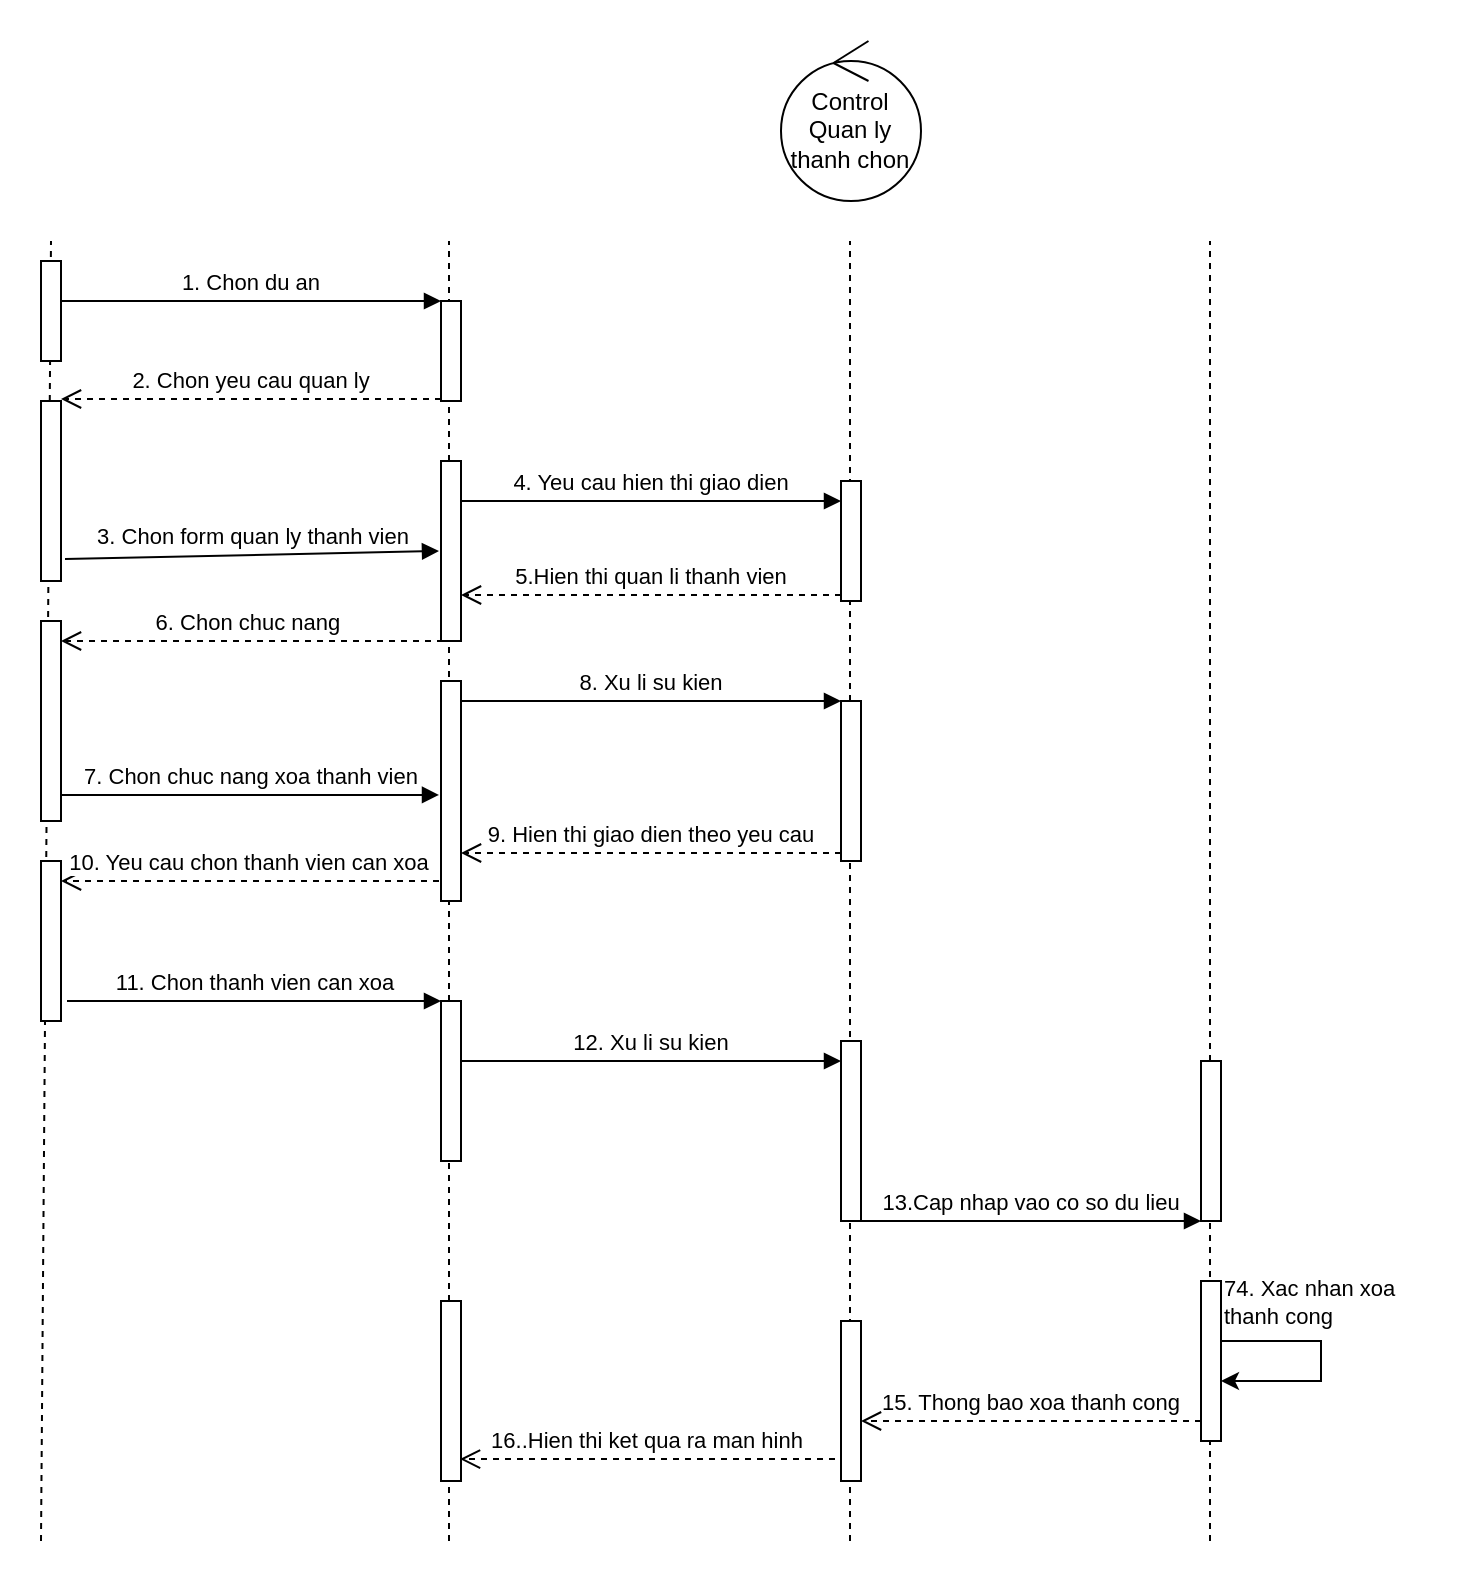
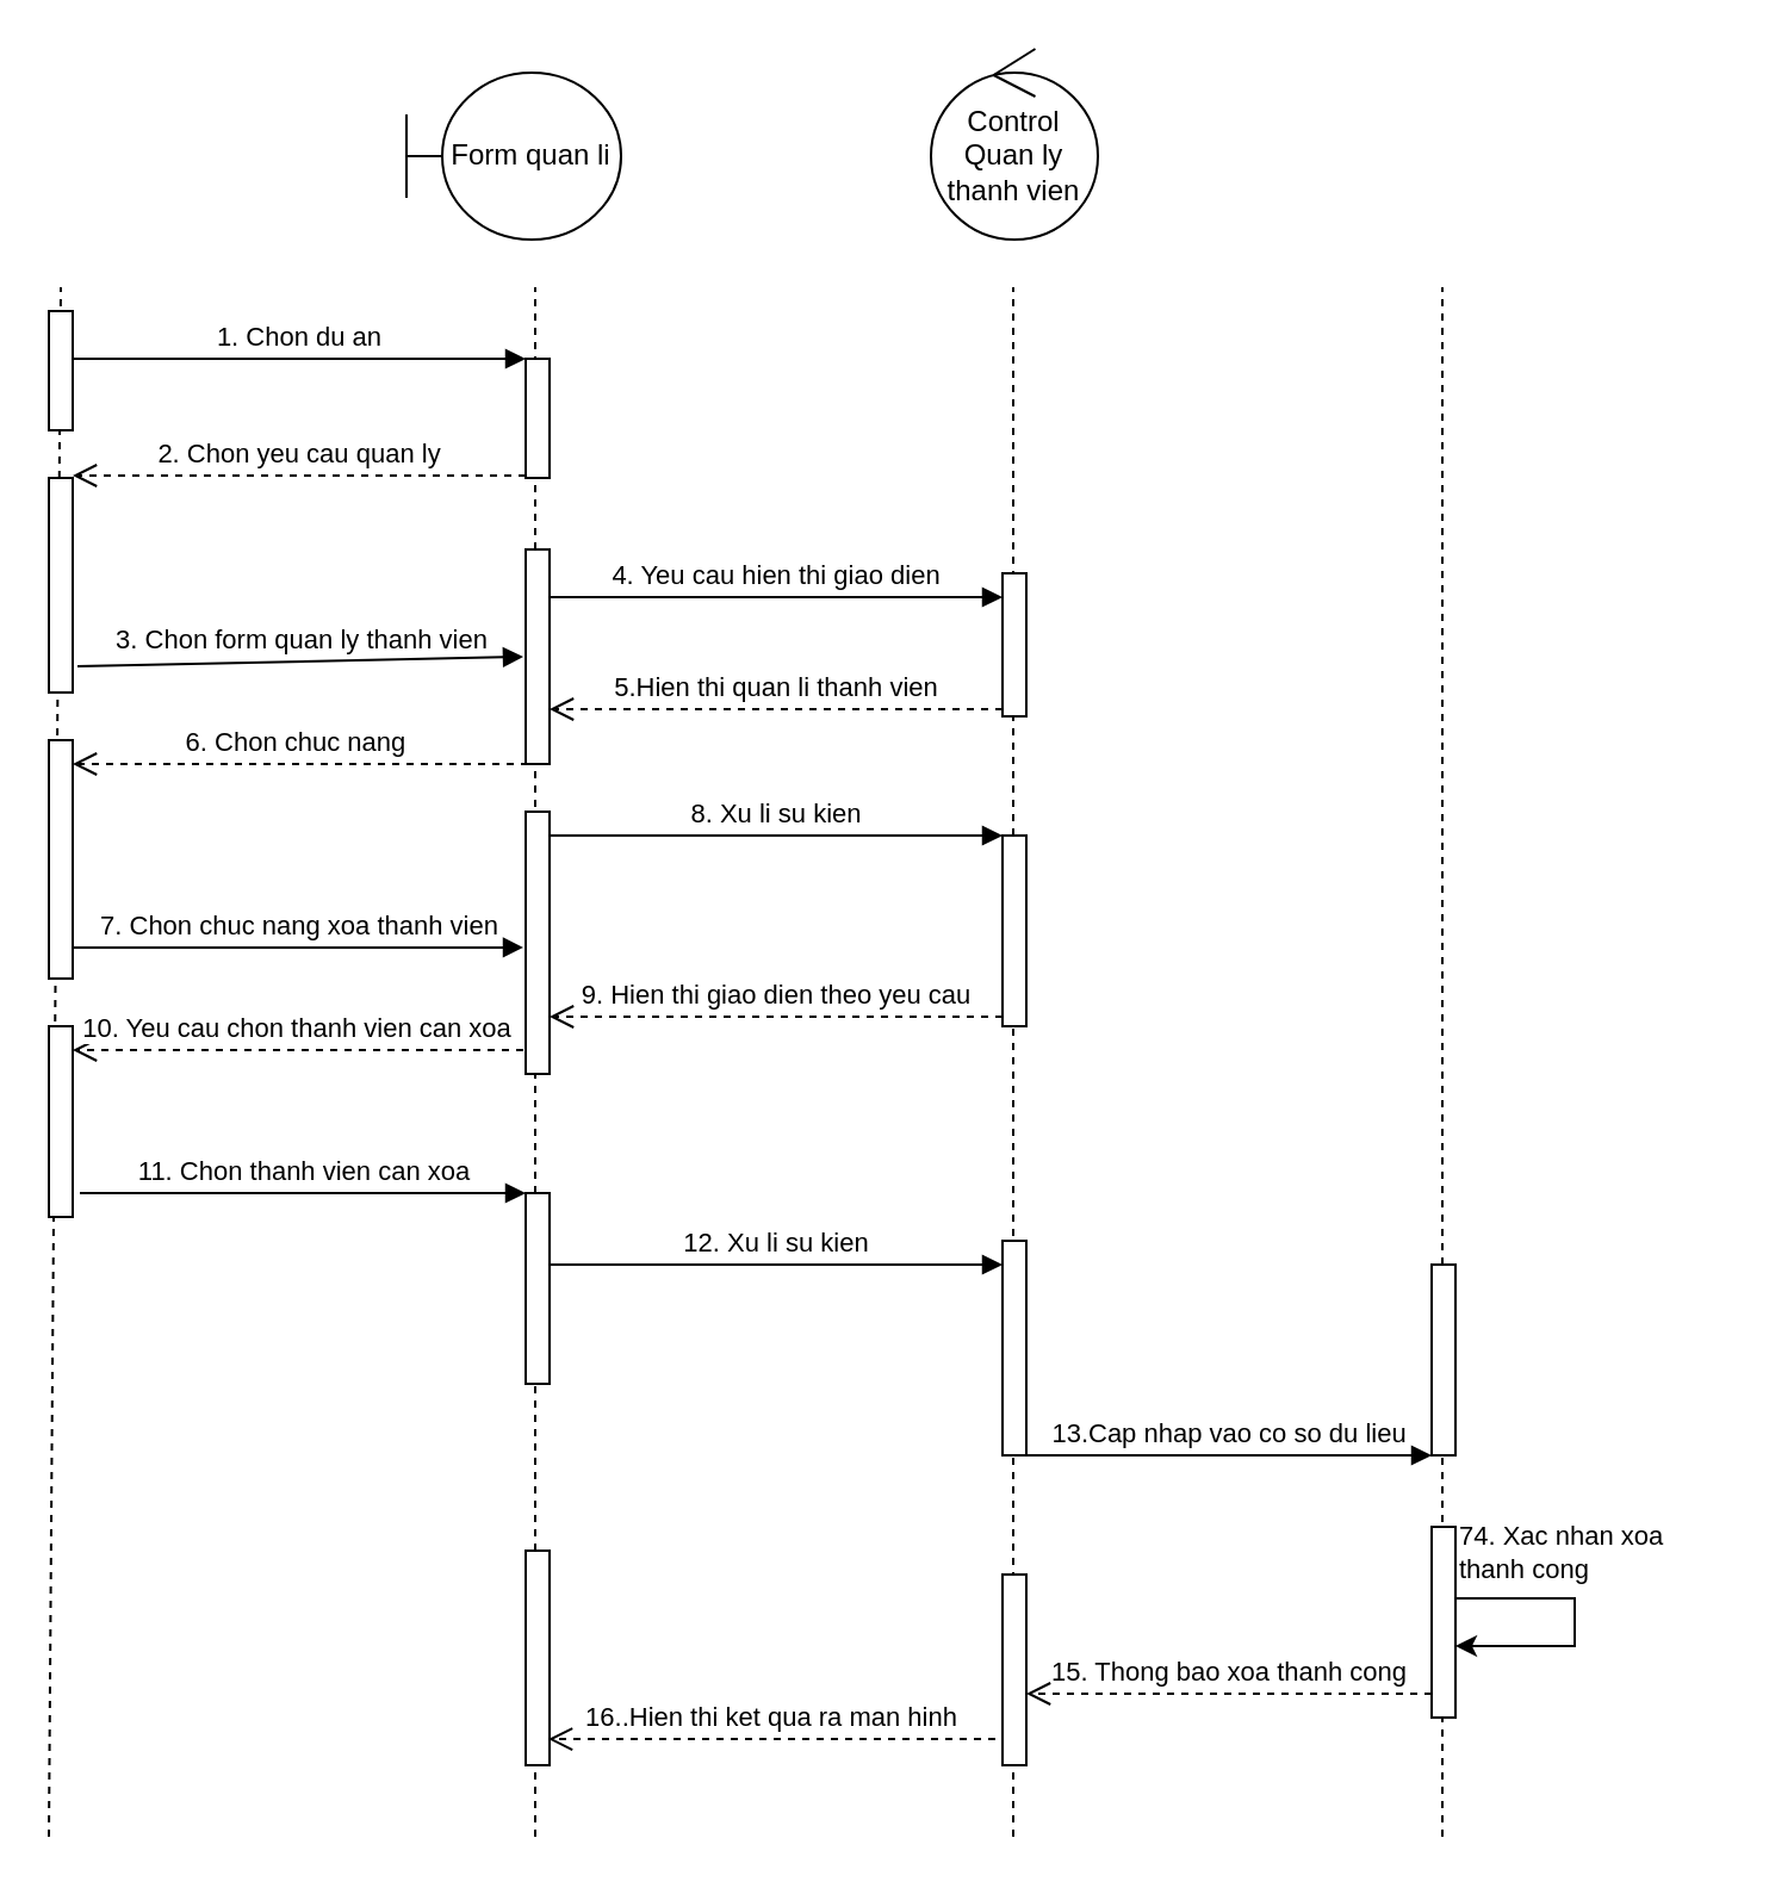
  <mxCell id="0" />
  <mxCell id="1" parent="0" />
  <mxCell id="2" value="" style="endArrow=none;dashed=1;html=1;rounded=0;fontSize=11;startArrow=none;" parent="1" edge="1"><mxGeometry width="50" height="50" relative="1" as="geometry"><mxPoint x="424.5" y="770" as="sourcePoint" /><mxPoint x="424.5" y="120" as="targetPoint" /></mxGeometry></mxCell>
  <mxCell id="3" value="" style="endArrow=none;dashed=1;html=1;rounded=0;fontSize=11;startArrow=none;" parent="1" edge="1"><mxGeometry width="50" height="50" relative="1" as="geometry"><mxPoint x="604.5" y="770" as="sourcePoint" /><mxPoint x="604.5" y="120" as="targetPoint" /></mxGeometry></mxCell>
  <mxCell id="4" value="" style="endArrow=none;dashed=1;html=1;rounded=0;fontSize=11;startArrow=none;" parent="1" edge="1"><mxGeometry width="50" height="50" relative="1" as="geometry"><mxPoint x="20" y="770" as="sourcePoint" /><mxPoint x="25" y="120" as="targetPoint" /></mxGeometry></mxCell>
  <mxCell id="5" value="" style="endArrow=none;dashed=1;html=1;rounded=0;fontSize=11;startArrow=none;" parent="1" edge="1"><mxGeometry width="50" height="50" relative="1" as="geometry"><mxPoint x="224" y="770" as="sourcePoint" /><mxPoint x="224" y="120" as="targetPoint" /></mxGeometry></mxCell>
- <mxCell id="7" value="Control Quan ly thanh chon" style="ellipse;shape=umlControl;whiteSpace=wrap;html=1;" parent="1" vertex="1"><mxGeometry x="390" y="20" width="70" height="80" as="geometry" /></mxCell>
+ <mxCell id="6" value="Form quan li" style="shape=umlBoundary;whiteSpace=wrap;html=1;" parent="1" vertex="1"><mxGeometry x="170" y="30" width="90" height="70" as="geometry" /></mxCell>
+ <mxCell id="7" value="Control Quan ly thanh vien" style="ellipse;shape=umlControl;whiteSpace=wrap;html=1;" parent="1" vertex="1"><mxGeometry x="390" y="20" width="70" height="80" as="geometry" /></mxCell>
  <mxCell id="8" value="" style="html=1;points=[];perimeter=orthogonalPerimeter;" parent="1" vertex="1"><mxGeometry x="220" y="230" width="10" height="90" as="geometry" /></mxCell>
  <mxCell id="9" value="3. Chon form quan ly thanh vien" style="html=1;verticalAlign=bottom;endArrow=block;entryX=-0.1;entryY=0.5;rounded=0;exitX=1.2;exitY=0.878;exitDx=0;exitDy=0;exitPerimeter=0;entryDx=0;entryDy=0;entryPerimeter=0;" parent="1" target="8" edge="1" source="11"><mxGeometry relative="1" as="geometry"><mxPoint x="20" y="230" as="sourcePoint" /></mxGeometry></mxCell>
  <mxCell id="10" value="6. Chon chuc nang&amp;nbsp;" style="html=1;verticalAlign=bottom;endArrow=open;dashed=1;endSize=8;exitX=0.1;exitY=1;rounded=0;exitDx=0;exitDy=0;exitPerimeter=0;" parent="1" source="8" edge="1"><mxGeometry relative="1" as="geometry"><mxPoint x="30" y="320" as="targetPoint" /></mxGeometry></mxCell>
  <mxCell id="11" value="" style="html=1;points=[];perimeter=orthogonalPerimeter;" parent="1" vertex="1"><mxGeometry x="20" y="200" width="10" height="90" as="geometry" /></mxCell>
  <mxCell id="12" value="" style="html=1;points=[];perimeter=orthogonalPerimeter;" parent="1" vertex="1"><mxGeometry x="420" y="240" width="10" height="60" as="geometry" /></mxCell>
  <mxCell id="13" value="4. Yeu cau hien thi giao dien" style="html=1;verticalAlign=bottom;endArrow=block;rounded=0;" parent="1" source="8" edge="1"><mxGeometry relative="1" as="geometry"><mxPoint x="230" y="240" as="sourcePoint" /><mxPoint x="420" y="250" as="targetPoint" /></mxGeometry></mxCell>
  <mxCell id="14" value="5.Hien thi quan li thanh vien" style="html=1;verticalAlign=bottom;endArrow=open;dashed=1;endSize=8;exitX=0;exitY=0.95;rounded=0;" parent="1" source="12" edge="1"><mxGeometry relative="1" as="geometry"><mxPoint x="230" y="297" as="targetPoint" /></mxGeometry></mxCell>
  <mxCell id="15" value="" style="html=1;points=[];perimeter=orthogonalPerimeter;" parent="1" vertex="1"><mxGeometry x="20" y="310" width="10" height="100" as="geometry" /></mxCell>
  <mxCell id="16" value="" style="html=1;points=[];perimeter=orthogonalPerimeter;" parent="1" vertex="1"><mxGeometry x="420" y="350" width="10" height="80" as="geometry" /></mxCell>
  <mxCell id="17" value="8. Xu li su kien" style="html=1;verticalAlign=bottom;endArrow=block;entryX=0;entryY=0;rounded=0;" parent="1" target="16" edge="1"><mxGeometry relative="1" as="geometry"><mxPoint x="230" y="350" as="sourcePoint" /></mxGeometry></mxCell>
  <mxCell id="18" value="9. Hien thi giao dien theo yeu cau" style="html=1;verticalAlign=bottom;endArrow=open;dashed=1;endSize=8;exitX=0;exitY=0.95;rounded=0;" parent="1" source="16" edge="1"><mxGeometry relative="1" as="geometry"><mxPoint x="230" y="426" as="targetPoint" /></mxGeometry></mxCell>
  <mxCell id="19" value="" style="html=1;points=[];perimeter=orthogonalPerimeter;" parent="1" vertex="1"><mxGeometry x="220" y="340" width="10" height="110" as="geometry" /></mxCell>
  <mxCell id="20" value="7. Chon chuc nang xoa thanh vien" style="html=1;verticalAlign=bottom;endArrow=block;rounded=0;entryX=-0.1;entryY=0.518;entryDx=0;entryDy=0;entryPerimeter=0;exitX=1;exitY=0.87;exitDx=0;exitDy=0;exitPerimeter=0;" parent="1" source="15" target="19" edge="1"><mxGeometry relative="1" as="geometry"><mxPoint x="40" y="390" as="sourcePoint" /><mxPoint x="220" y="365" as="targetPoint" /></mxGeometry></mxCell>
  <mxCell id="21" value="10. Yeu cau chon thanh vien can xoa" style="html=1;verticalAlign=bottom;endArrow=open;dashed=1;endSize=8;exitX=-0.1;exitY=0.909;rounded=0;exitDx=0;exitDy=0;exitPerimeter=0;" parent="1" source="19" edge="1"><mxGeometry relative="1" as="geometry"><mxPoint x="30" y="440" as="targetPoint" /></mxGeometry></mxCell>
  <mxCell id="22" value="" style="html=1;points=[];perimeter=orthogonalPerimeter;" parent="1" vertex="1"><mxGeometry x="220" y="500" width="10" height="80" as="geometry" /></mxCell>
  <mxCell id="23" value="11. Chon thanh vien can xoa" style="html=1;verticalAlign=bottom;startArrow=none;endArrow=block;startSize=8;rounded=0;startFill=0;" parent="1" target="22" edge="1"><mxGeometry relative="1" as="geometry"><mxPoint x="33" y="500" as="sourcePoint" /></mxGeometry></mxCell>
  <mxCell id="24" value="" style="html=1;points=[];perimeter=orthogonalPerimeter;" parent="1" vertex="1"><mxGeometry x="20" y="430" width="10" height="80" as="geometry" /></mxCell>
  <mxCell id="25" value="12. Xu li su kien" style="html=1;verticalAlign=bottom;startArrow=none;endArrow=block;startSize=8;rounded=0;exitX=1;exitY=0.375;exitDx=0;exitDy=0;exitPerimeter=0;startFill=0;" parent="1" source="22" edge="1"><mxGeometry relative="1" as="geometry"><mxPoint x="360" y="530" as="sourcePoint" /><mxPoint x="420" y="530" as="targetPoint" /></mxGeometry></mxCell>
  <mxCell id="26" value="" style="html=1;points=[];perimeter=orthogonalPerimeter;" parent="1" vertex="1"><mxGeometry x="420" y="520" width="10" height="90" as="geometry" /></mxCell>
  <mxCell id="27" value="" style="html=1;points=[];perimeter=orthogonalPerimeter;" parent="1" vertex="1"><mxGeometry x="600" y="530" width="10" height="80" as="geometry" /></mxCell>
  <mxCell id="28" value="13.Cap nhap vao co so du lieu" style="html=1;verticalAlign=bottom;startArrow=none;endArrow=block;startSize=8;rounded=0;startFill=0;" parent="1" target="27" edge="1"><mxGeometry relative="1" as="geometry"><mxPoint x="430" y="610" as="sourcePoint" /></mxGeometry></mxCell>
  <mxCell id="29" value="" style="html=1;points=[];perimeter=orthogonalPerimeter;" parent="1" vertex="1"><mxGeometry x="600" y="640" width="10" height="80" as="geometry" /></mxCell>
  <mxCell id="30" style="edgeStyle=orthogonalEdgeStyle;rounded=0;orthogonalLoop=1;jettySize=auto;html=1;startArrow=none;startFill=0;" parent="1" source="29" target="29" edge="1"><mxGeometry relative="1" as="geometry"><Array as="points"><mxPoint x="660" y="680" /></Array></mxGeometry></mxCell>
  <mxCell id="31" value="15. Thong bao xoa thanh cong" style="html=1;verticalAlign=bottom;endArrow=open;dashed=1;endSize=8;rounded=0;" parent="1" edge="1"><mxGeometry relative="1" as="geometry"><mxPoint x="600" y="710" as="sourcePoint" /><mxPoint x="430" y="710" as="targetPoint" /></mxGeometry></mxCell>
  <mxCell id="32" value="" style="html=1;points=[];perimeter=orthogonalPerimeter;" parent="1" vertex="1"><mxGeometry x="420" y="660" width="10" height="80" as="geometry" /></mxCell>
  <mxCell id="33" value="" style="html=1;points=[];perimeter=orthogonalPerimeter;" parent="1" vertex="1"><mxGeometry x="220" y="650" width="10" height="90" as="geometry" /></mxCell>
  <mxCell id="34" value="16..Hien thi ket qua ra man hinh" style="html=1;verticalAlign=bottom;endArrow=open;dashed=1;endSize=8;rounded=0;exitX=-0.3;exitY=0.863;exitDx=0;exitDy=0;exitPerimeter=0;" parent="1" source="32" edge="1"><mxGeometry relative="1" as="geometry"><mxPoint x="400" y="730" as="sourcePoint" /><mxPoint x="229.5" y="729.04" as="targetPoint" /></mxGeometry></mxCell>
  <mxCell id="35" value="" style="html=1;points=[];perimeter=orthogonalPerimeter;" parent="1" vertex="1"><mxGeometry x="20" y="130" width="10" height="50" as="geometry" /></mxCell>
  <mxCell id="36" value="1. Chon du an" style="html=1;verticalAlign=bottom;endArrow=block;rounded=0;" parent="1" target="37" edge="1"><mxGeometry width="80" relative="1" as="geometry"><mxPoint x="30" y="150" as="sourcePoint" /><mxPoint x="220" y="150" as="targetPoint" /></mxGeometry></mxCell>
  <mxCell id="37" value="" style="html=1;points=[];perimeter=orthogonalPerimeter;" parent="1" vertex="1"><mxGeometry x="220" y="150" width="10" height="50" as="geometry" /></mxCell>
  <mxCell id="38" value="2. Chon yeu cau quan ly" style="html=1;verticalAlign=bottom;endArrow=open;dashed=1;endSize=8;rounded=0;" parent="1" edge="1"><mxGeometry relative="1" as="geometry"><mxPoint x="220" y="199" as="sourcePoint" /><mxPoint x="30" y="199" as="targetPoint" /></mxGeometry></mxCell>
  <mxCell id="39" value="&lt;span style=&quot;color: rgb(0, 0, 0); font-family: Helvetica; font-size: 11px; font-style: normal; font-variant-ligatures: normal; font-variant-caps: normal; font-weight: 400; letter-spacing: normal; orphans: 2; text-align: center; text-indent: 0px; text-transform: none; widows: 2; word-spacing: 0px; -webkit-text-stroke-width: 0px; background-color: rgb(255, 255, 255); text-decoration-thickness: initial; text-decoration-style: initial; text-decoration-color: initial; float: none; display: inline !important;&quot;&gt;74. Xac nhan xoa thanh cong&lt;/span&gt;" style="text;whiteSpace=wrap;html=1;" parent="1" vertex="1"><mxGeometry x="610" y="630" width="110" height="30" as="geometry" /></mxCell>
